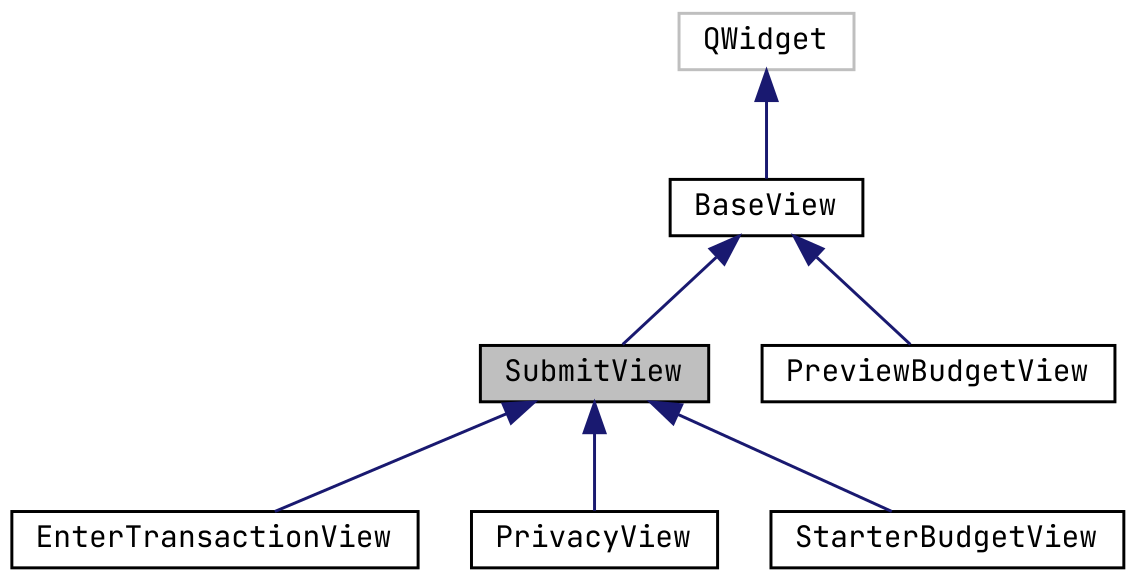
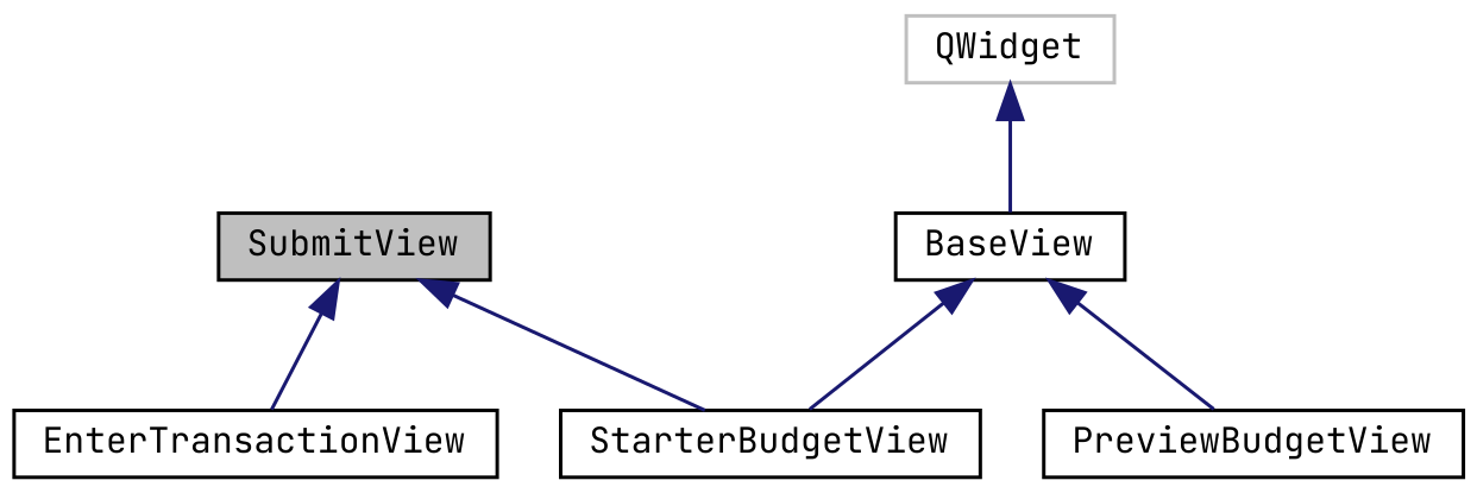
  digraph {
    fontname="JetBrains Mono"
    node [color=black fillcolor=white fontname="JetBrains Mono" fontsize=10 shape=record style=filled]
    edge [color=midnightblue dir=back fontname="JetBrains Mono" fontsize=10 labelfontname=Helvetica labelfontsize=10 style=solid]
    n1 [fillcolor=grey75 fontcolor=black height=0.2 label=SubmitView width=0.4]
    n2 [height=0.2 label=EnterTransactionView width=0.4]
-   n3 [height=0.2 label=PrivacyView width=0.4]
    n4 [height=0.2 label=StarterBudgetView width=0.4]
    n5 [height=0.2 label=PreviewBudgetView width=0.4]
    n6 [height=0.2 label=BaseView width=0.4]
    n7 [color=grey75 height=0.2 label=QWidget width=0.4]
    n1 -> n2
-   n1 -> n3
    n1 -> n4
-   n6 -> n1
+   n6 -> n4
    n6 -> n5
    n7 -> n6
  }
